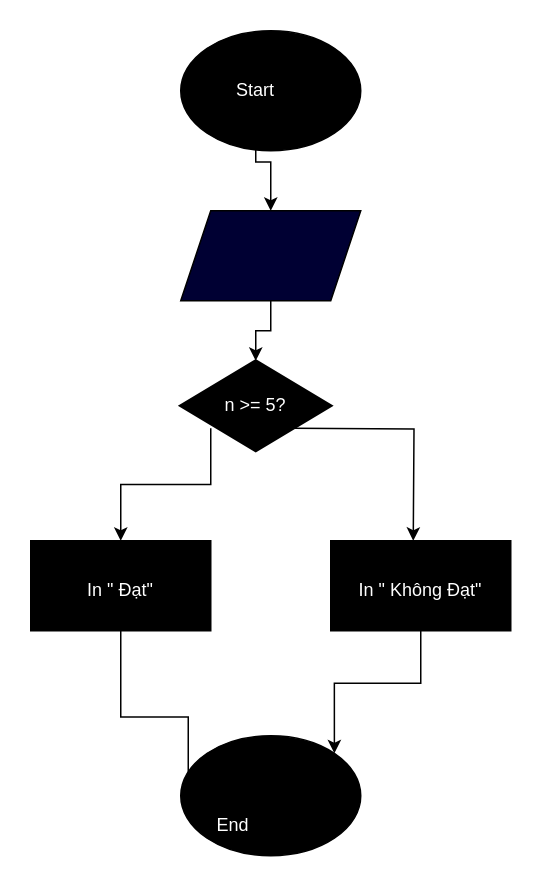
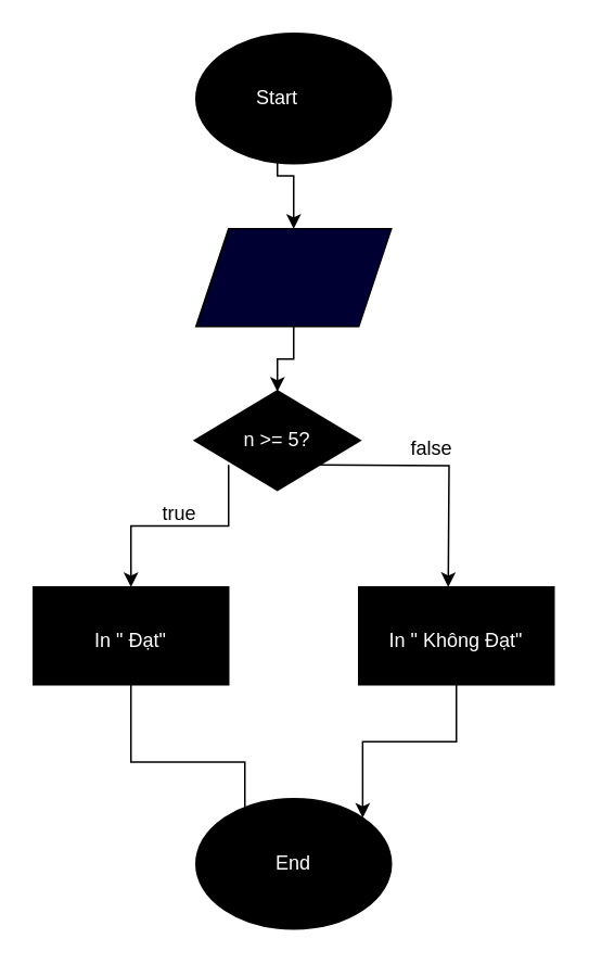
  <mxCell id="0" />
  <mxCell id="1" parent="0" />
  <mxCell id="2" value="" style="ellipse;whiteSpace=wrap;html=1;fillColor=#000000;" vertex="1" parent="1"><mxGeometry x="120" width="120" height="80" as="geometry" y="20" /></mxCell>
  <mxCell id="3" value="" style="ellipse;whiteSpace=wrap;html=1;fillColor=#000000;" vertex="1" parent="1"><mxGeometry x="120" y="490" width="120" height="80" as="geometry" /></mxCell>
  <mxCell id="4" style="edgeStyle=orthogonalEdgeStyle;rounded=0;orthogonalLoop=1;jettySize=auto;html=1;entryX=0.5;entryY=0;entryDx=0;entryDy=0;" edge="1" parent="1" source="5" target="8"><mxGeometry relative="1" as="geometry" /></mxCell>
  <mxCell id="5" value="&lt;font color=&quot;#ffffff&quot;&gt;Start&lt;/font&gt;" style="text;strokeColor=none;align=center;fillColor=none;html=1;verticalAlign=middle;whiteSpace=wrap;rounded=0;" vertex="1" parent="1"><mxGeometry x="140" y="45" width="60" height="30" as="geometry" /></mxCell>
- <mxCell id="6" value="&lt;font color=&quot;#ffffff&quot;&gt;End&lt;/font&gt;" style="text;strokeColor=none;align=center;fillColor=none;html=1;verticalAlign=middle;whiteSpace=wrap;rounded=0;" vertex="1" parent="1"><mxGeometry x="125" y="535" width="60" height="30" as="geometry" /></mxCell>
+ <mxCell id="6" value="&lt;font color=&quot;#ffffff&quot;&gt;End&lt;/font&gt;" style="text;strokeColor=none;align=center;fillColor=none;html=1;verticalAlign=middle;whiteSpace=wrap;rounded=0;" vertex="1" parent="1"><mxGeometry x="150" y="515" width="60" height="30" as="geometry" /></mxCell>
  <mxCell id="7" style="edgeStyle=orthogonalEdgeStyle;rounded=0;orthogonalLoop=1;jettySize=auto;html=1;exitX=0.5;exitY=1;exitDx=0;exitDy=0;" edge="1" parent="1" source="8" target="9"><mxGeometry relative="1" as="geometry" /></mxCell>
  <mxCell id="8" value="" style="shape=parallelogram;perimeter=parallelogramPerimeter;whiteSpace=wrap;html=1;fixedSize=1;fillColor=#000033;size=20;" vertex="1" parent="1"><mxGeometry x="120" y="140" width="120" height="60" as="geometry" /></mxCell>
  <mxCell id="9" value="" style="strokeWidth=2;html=1;shape=mxgraph.flowchart.decision;whiteSpace=wrap;fillColor=#000000;" vertex="1" parent="1"><mxGeometry x="120" y="240" width="100" height="60" as="geometry" /></mxCell>
  <mxCell id="10" style="edgeStyle=orthogonalEdgeStyle;rounded=0;orthogonalLoop=1;jettySize=auto;html=1;exitX=0;exitY=1;exitDx=0;exitDy=0;" edge="1" parent="1" source="12" target="14"><mxGeometry relative="1" as="geometry" /></mxCell>
  <mxCell id="11" style="edgeStyle=orthogonalEdgeStyle;rounded=0;orthogonalLoop=1;jettySize=auto;html=1;exitX=1;exitY=1;exitDx=0;exitDy=0;entryX=0.5;entryY=0;entryDx=0;entryDy=0;" edge="1" parent="1"><mxGeometry relative="1" as="geometry"><mxPoint x="195" y="285" as="sourcePoint" /><mxPoint x="275" y="360" as="targetPoint" /></mxGeometry></mxCell>
  <mxCell id="12" value="&lt;font color=&quot;#ffffff&quot;&gt;n &amp;gt;= 5?&lt;/font&gt;" style="text;strokeColor=none;align=center;fillColor=none;html=1;verticalAlign=middle;whiteSpace=wrap;rounded=0;" vertex="1" parent="1"><mxGeometry x="140" y="255" width="60" height="30" as="geometry" /></mxCell>
  <mxCell id="13" style="edgeStyle=orthogonalEdgeStyle;rounded=0;orthogonalLoop=1;jettySize=auto;html=1;exitX=0.5;exitY=1;exitDx=0;exitDy=0;entryX=0;entryY=0;entryDx=0;entryDy=0;" edge="1" parent="1" source="14" target="6"><mxGeometry relative="1" as="geometry" /></mxCell>
  <mxCell id="14" value="" style="rounded=0;whiteSpace=wrap;html=1;fillColor=#000000;" vertex="1" parent="1"><mxGeometry x="20" y="360" width="120" height="60" as="geometry" /></mxCell>
  <mxCell id="15" style="edgeStyle=orthogonalEdgeStyle;rounded=0;orthogonalLoop=1;jettySize=auto;html=1;exitX=0.5;exitY=1;exitDx=0;exitDy=0;entryX=1;entryY=0;entryDx=0;entryDy=0;" edge="1" parent="1" source="16" target="3"><mxGeometry relative="1" as="geometry" /></mxCell>
  <mxCell id="16" value="" style="rounded=0;whiteSpace=wrap;html=1;fillColor=#000000;" vertex="1" parent="1"><mxGeometry x="220" y="360" width="120" height="60" as="geometry" /></mxCell>
  <mxCell id="17" value="&lt;font color=&quot;#ffffff&quot;&gt;In &quot; Đạt&quot;&lt;/font&gt;" style="text;strokeColor=none;align=center;fillColor=none;html=1;verticalAlign=middle;whiteSpace=wrap;rounded=0;" vertex="1" parent="1"><mxGeometry x="50" y="380" width="60" height="25" as="geometry" /></mxCell>
  <mxCell id="18" value="&lt;font color=&quot;#ffffff&quot;&gt;In &quot; Không Đạt&quot;&lt;/font&gt;" style="text;strokeColor=none;align=center;fillColor=none;html=1;verticalAlign=middle;whiteSpace=wrap;rounded=0;" vertex="1" parent="1"><mxGeometry x="235" y="380" width="90" height="25" as="geometry" /></mxCell>
+ <mxCell id="19" value="true" style="text;strokeColor=none;align=center;fillColor=none;html=1;verticalAlign=middle;whiteSpace=wrap;rounded=0;" vertex="1" parent="1"><mxGeometry x="80" y="300" width="60" height="30" as="geometry" /></mxCell>
+ <mxCell id="20" value="false" style="text;strokeColor=none;align=center;fillColor=none;html=1;verticalAlign=middle;whiteSpace=wrap;rounded=0;" vertex="1" parent="1"><mxGeometry x="235" y="260" width="60" height="30" as="geometry" /></mxCell>
